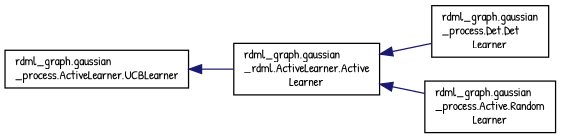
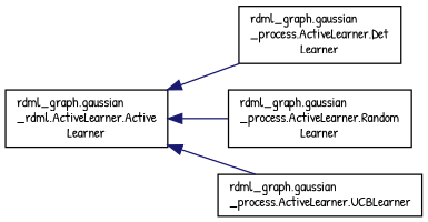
  digraph {
    fontname="Patrick Hand"
    rankdir=LR
    node [color=black fillcolor=white fontname="Patrick Hand" fontsize=10 shape=record style=filled]
    edge [color=midnightblue dir=back fontname="Patrick Hand" fontsize=10 labelfontname=Helvetica labelfontsize=10 style=solid]
    n1 [height=0.2 label="rdml_graph.gaussian\l_rdml.ActiveLearner.Active\lLearner" width=0.4]
-   n2 [height=0.2 label="rdml_graph.gaussian\l_process.Det.Det\lLearner" width=0.4]
-   n3 [height=0.2 label="rdml_graph.gaussian\l_process.Active.Random\lLearner" width=0.4]
+   n2 [height=0.2 label="rdml_graph.gaussian\l_process.ActiveLearner.Det\lLearner" width=0.4]
+   n3 [height=0.2 label="rdml_graph.gaussian\l_process.ActiveLearner.Random\lLearner" width=0.4]
    n4 [height=0.2 label="rdml_graph.gaussian\l_process.ActiveLearner.UCBLearner" width=0.4]
    n1 -> n2
    n1 -> n3
-   n4 -> n1
+   n1 -> n4
  }
